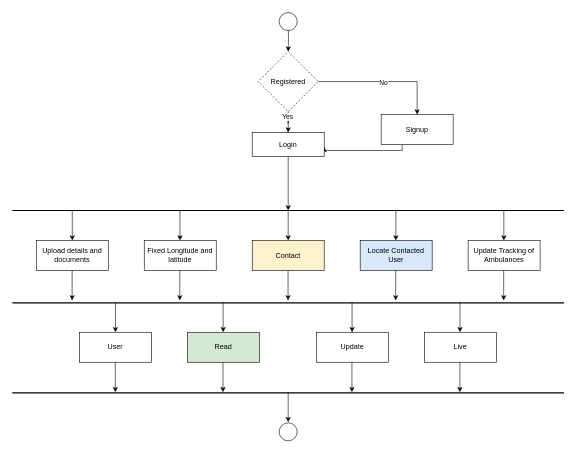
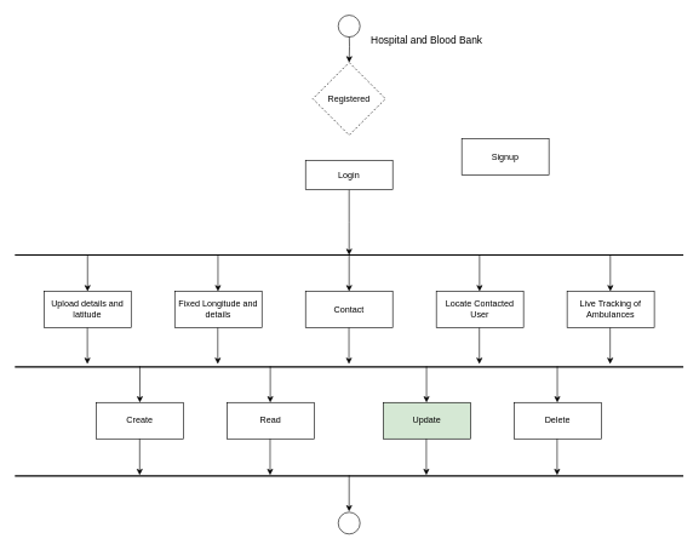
  <mxCell id="0" />
  <mxCell id="1" parent="0" />
  <mxCell id="2" value="" style="edgeStyle=orthogonalEdgeStyle;rounded=0;orthogonalLoop=1;jettySize=auto;html=1;" parent="1" target="7" edge="1"><mxGeometry relative="1" as="geometry"><mxPoint x="480" y="40" as="sourcePoint" /></mxGeometry></mxCell>
- <mxCell id="3" value="" style="edgeStyle=orthogonalEdgeStyle;rounded=0;orthogonalLoop=1;jettySize=auto;html=1;" parent="1" source="7" target="9" edge="1"><mxGeometry relative="1" as="geometry" /></mxCell>
- <mxCell id="4" value="No" style="edgeLabel;html=1;align=center;verticalAlign=middle;resizable=0;points=[];" parent="3" vertex="1" connectable="0"><mxGeometry x="-0.015" y="-1" relative="1" as="geometry"><mxPoint as="offset" /></mxGeometry></mxCell>
- <mxCell id="5" style="edgeStyle=orthogonalEdgeStyle;rounded=0;orthogonalLoop=1;jettySize=auto;html=1;entryX=0.5;entryY=0;entryDx=0;entryDy=0;" parent="1" source="7" target="11" edge="1"><mxGeometry relative="1" as="geometry" /></mxCell>
- <mxCell id="6" value="Yes" style="edgeLabel;html=1;align=center;verticalAlign=middle;resizable=0;points=[];" parent="5" vertex="1" connectable="0"><mxGeometry x="-0.664" y="-2" relative="1" as="geometry"><mxPoint as="offset" /></mxGeometry></mxCell>
  <mxCell id="7" value="Registered" style="rhombus;whiteSpace=wrap;html=1;dashed=1;" parent="1" vertex="1"><mxGeometry x="430" y="85" width="100" height="100" as="geometry" /></mxCell>
- <mxCell id="8" style="edgeStyle=orthogonalEdgeStyle;rounded=0;orthogonalLoop=1;jettySize=auto;html=1;entryX=1;entryY=0.6;entryDx=0;entryDy=0;entryPerimeter=0;" parent="1" source="9" target="11" edge="1"><mxGeometry relative="1" as="geometry"><mxPoint x="670" y="250" as="targetPoint" /><Array as="points"><mxPoint x="670" y="250" /></Array></mxGeometry></mxCell>
  <mxCell id="9" value="Signup" style="rounded=0;whiteSpace=wrap;html=1;" parent="1" vertex="1"><mxGeometry x="635" y="190" width="120" height="50" as="geometry" /></mxCell>
  <mxCell id="10" value="" style="edgeStyle=orthogonalEdgeStyle;rounded=0;orthogonalLoop=1;jettySize=auto;html=1;" parent="1" source="11" edge="1"><mxGeometry relative="1" as="geometry"><mxPoint x="480" y="350" as="targetPoint" /></mxGeometry></mxCell>
  <mxCell id="11" value="Login" style="rounded=0;whiteSpace=wrap;html=1;" parent="1" vertex="1"><mxGeometry x="420" y="220" width="120" height="40" as="geometry" /></mxCell>
- <mxCell id="12" value="Fixed Longitude and latitude" style="rounded=0;whiteSpace=wrap;html=1;" parent="1" vertex="1"><mxGeometry x="240" y="400" width="120" height="50" as="geometry" /></mxCell>
- <mxCell id="13" value="Contact" style="rounded=0;whiteSpace=wrap;html=1;fillColor=#fff2cc;" parent="1" vertex="1"><mxGeometry x="420" y="400" width="120" height="50" as="geometry" /></mxCell>
- <mxCell id="14" value="Upload details and documents" style="rounded=0;whiteSpace=wrap;html=1;" parent="1" vertex="1"><mxGeometry x="60" y="400" width="120" height="50" as="geometry" /></mxCell>
- <mxCell id="15" value="Update Tracking of Ambulances" style="rounded=0;whiteSpace=wrap;html=1;" parent="1" vertex="1"><mxGeometry x="780" y="400" width="120" height="50" as="geometry" /></mxCell>
- <mxCell id="16" value="Locate Contacted User" style="rounded=0;whiteSpace=wrap;html=1;fillColor=#dae8fc;" parent="1" vertex="1"><mxGeometry x="600" y="400" width="120" height="50" as="geometry" /></mxCell>
+ <mxCell id="12" value="Fixed Longitude and details" style="rounded=0;whiteSpace=wrap;html=1;" parent="1" vertex="1"><mxGeometry x="240" y="400" width="120" height="50" as="geometry" /></mxCell>
+ <mxCell id="13" value="Contact" style="rounded=0;whiteSpace=wrap;html=1;" parent="1" vertex="1"><mxGeometry x="420" y="400" width="120" height="50" as="geometry" /></mxCell>
+ <mxCell id="14" value="Upload details and latitude" style="rounded=0;whiteSpace=wrap;html=1;" parent="1" vertex="1"><mxGeometry x="60" y="400" width="120" height="50" as="geometry" /></mxCell>
+ <mxCell id="15" value="Live Tracking of Ambulances" style="rounded=0;whiteSpace=wrap;html=1;" parent="1" vertex="1"><mxGeometry x="780" y="400" width="120" height="50" as="geometry" /></mxCell>
+ <mxCell id="16" value="Locate Contacted User" style="rounded=0;whiteSpace=wrap;html=1;" parent="1" vertex="1"><mxGeometry x="600" y="400" width="120" height="50" as="geometry" /></mxCell>
  <mxCell id="17" value="" style="ellipse;whiteSpace=wrap;html=1;aspect=fixed;" vertex="1" parent="1"><mxGeometry x="465" y="20" width="30" height="30" as="geometry" /></mxCell>
  <mxCell id="18" value="" style="endArrow=none;html=1;rounded=0;fontStyle=1;startSize=15;strokeColor=default;strokeWidth=2;" edge="1" parent="1"><mxGeometry width="50" height="50" relative="1" as="geometry"><mxPoint x="20" y="350" as="sourcePoint" /><mxPoint x="940" y="350" as="targetPoint" /></mxGeometry></mxCell>
  <mxCell id="19" value="" style="endArrow=none;html=1;rounded=0;fontStyle=1;startSize=15;strokeColor=default;strokeWidth=2;" edge="1" parent="1"><mxGeometry width="50" height="50" relative="1" as="geometry"><mxPoint x="20" y="504" as="sourcePoint" /><mxPoint x="940" y="504" as="targetPoint" /></mxGeometry></mxCell>
  <mxCell id="20" value="" style="endArrow=classic;html=1;rounded=0;" edge="1" parent="1" target="14"><mxGeometry width="50" height="50" relative="1" as="geometry"><mxPoint x="120" y="350" as="sourcePoint" /><mxPoint x="450" y="490" as="targetPoint" /></mxGeometry></mxCell>
  <mxCell id="21" value="" style="endArrow=classic;html=1;rounded=0;" edge="1" parent="1"><mxGeometry width="50" height="50" relative="1" as="geometry"><mxPoint x="299.5" y="350" as="sourcePoint" /><mxPoint x="299.5" y="400" as="targetPoint" /></mxGeometry></mxCell>
  <mxCell id="22" value="" style="endArrow=classic;html=1;rounded=0;" edge="1" parent="1"><mxGeometry width="50" height="50" relative="1" as="geometry"><mxPoint x="480" y="350" as="sourcePoint" /><mxPoint x="480" y="400" as="targetPoint" /></mxGeometry></mxCell>
  <mxCell id="23" value="" style="endArrow=classic;html=1;rounded=0;" edge="1" parent="1"><mxGeometry width="50" height="50" relative="1" as="geometry"><mxPoint x="659.5" y="350" as="sourcePoint" /><mxPoint x="659.5" y="400" as="targetPoint" /></mxGeometry></mxCell>
  <mxCell id="24" value="" style="endArrow=classic;html=1;rounded=0;" edge="1" parent="1"><mxGeometry width="50" height="50" relative="1" as="geometry"><mxPoint x="839.5" y="350" as="sourcePoint" /><mxPoint x="839.5" y="400" as="targetPoint" /></mxGeometry></mxCell>
  <mxCell id="25" value="" style="endArrow=classic;html=1;rounded=0;" edge="1" parent="1"><mxGeometry width="50" height="50" relative="1" as="geometry"><mxPoint x="119.75" y="450" as="sourcePoint" /><mxPoint x="119.75" y="500" as="targetPoint" /></mxGeometry></mxCell>
  <mxCell id="26" value="" style="endArrow=classic;html=1;rounded=0;" edge="1" parent="1"><mxGeometry width="50" height="50" relative="1" as="geometry"><mxPoint x="299.25" y="450" as="sourcePoint" /><mxPoint x="299.25" y="500" as="targetPoint" /></mxGeometry></mxCell>
  <mxCell id="27" value="" style="endArrow=classic;html=1;rounded=0;" edge="1" parent="1"><mxGeometry width="50" height="50" relative="1" as="geometry"><mxPoint x="479.75" y="450" as="sourcePoint" /><mxPoint x="479.75" y="500" as="targetPoint" /></mxGeometry></mxCell>
  <mxCell id="28" value="" style="endArrow=classic;html=1;rounded=0;" edge="1" parent="1"><mxGeometry width="50" height="50" relative="1" as="geometry"><mxPoint x="659.25" y="450" as="sourcePoint" /><mxPoint x="659.25" y="500" as="targetPoint" /></mxGeometry></mxCell>
  <mxCell id="29" value="" style="endArrow=classic;html=1;rounded=0;" edge="1" parent="1"><mxGeometry width="50" height="50" relative="1" as="geometry"><mxPoint x="839.25" y="450" as="sourcePoint" /><mxPoint x="839.25" y="500" as="targetPoint" /></mxGeometry></mxCell>
  <mxCell id="30" value="" style="endArrow=classic;html=1;rounded=0;" edge="1" parent="1"><mxGeometry width="50" height="50" relative="1" as="geometry"><mxPoint x="480" y="653" as="sourcePoint" /><mxPoint x="480" y="703" as="targetPoint" /></mxGeometry></mxCell>
  <mxCell id="31" value="" style="ellipse;whiteSpace=wrap;html=1;aspect=fixed;" vertex="1" parent="1"><mxGeometry x="465" y="704" width="30" height="30" as="geometry" /></mxCell>
- <mxCell id="33" value="Read" style="rounded=0;whiteSpace=wrap;html=1;fillColor=#d5e8d4;" vertex="1" parent="1"><mxGeometry x="312" y="553" width="120" height="50" as="geometry" /></mxCell>
- <mxCell id="34" value="User" style="rounded=0;whiteSpace=wrap;html=1;" vertex="1" parent="1"><mxGeometry x="132" y="553" width="120" height="50" as="geometry" /></mxCell>
- <mxCell id="35" value="Live" style="rounded=0;whiteSpace=wrap;html=1;" vertex="1" parent="1"><mxGeometry x="707" y="553" width="120" height="50" as="geometry" /></mxCell>
- <mxCell id="36" value="Update" style="rounded=0;whiteSpace=wrap;html=1;" vertex="1" parent="1"><mxGeometry x="527" y="553" width="120" height="50" as="geometry" /></mxCell>
+ <mxCell id="32" value="&lt;font style=&quot;font-size: 14px;&quot;&gt;Hospital and Blood Bank&lt;/font&gt;" style="text;html=1;align=center;verticalAlign=middle;whiteSpace=wrap;rounded=0;" vertex="1" parent="1"><mxGeometry x="504" y="40" width="166" height="30" as="geometry" /></mxCell>
+ <mxCell id="33" value="Read" style="rounded=0;whiteSpace=wrap;html=1;" vertex="1" parent="1"><mxGeometry x="312" y="553" width="120" height="50" as="geometry" /></mxCell>
+ <mxCell id="34" value="Create" style="rounded=0;whiteSpace=wrap;html=1;" vertex="1" parent="1"><mxGeometry x="132" y="553" width="120" height="50" as="geometry" /></mxCell>
+ <mxCell id="35" value="Delete" style="rounded=0;whiteSpace=wrap;html=1;" vertex="1" parent="1"><mxGeometry x="707" y="553" width="120" height="50" as="geometry" /></mxCell>
+ <mxCell id="36" value="Update" style="rounded=0;whiteSpace=wrap;html=1;fillColor=#d5e8d4;" vertex="1" parent="1"><mxGeometry x="527" y="553" width="120" height="50" as="geometry" /></mxCell>
  <mxCell id="37" value="" style="endArrow=none;html=1;rounded=0;fontStyle=1;startSize=15;strokeColor=default;strokeWidth=2;" edge="1" parent="1"><mxGeometry width="50" height="50" relative="1" as="geometry"><mxPoint x="20" y="654" as="sourcePoint" /><mxPoint x="940" y="654" as="targetPoint" /></mxGeometry></mxCell>
  <mxCell id="38" value="" style="endArrow=classic;html=1;rounded=0;" edge="1" parent="1" target="34"><mxGeometry width="50" height="50" relative="1" as="geometry"><mxPoint x="192" y="503" as="sourcePoint" /><mxPoint x="522" y="643" as="targetPoint" /></mxGeometry></mxCell>
  <mxCell id="39" value="" style="endArrow=classic;html=1;rounded=0;" edge="1" parent="1"><mxGeometry width="50" height="50" relative="1" as="geometry"><mxPoint x="371.5" y="503" as="sourcePoint" /><mxPoint x="371.5" y="553" as="targetPoint" /></mxGeometry></mxCell>
  <mxCell id="40" value="" style="endArrow=classic;html=1;rounded=0;" edge="1" parent="1"><mxGeometry width="50" height="50" relative="1" as="geometry"><mxPoint x="586.5" y="503" as="sourcePoint" /><mxPoint x="586.5" y="553" as="targetPoint" /></mxGeometry></mxCell>
  <mxCell id="41" value="" style="endArrow=classic;html=1;rounded=0;" edge="1" parent="1"><mxGeometry width="50" height="50" relative="1" as="geometry"><mxPoint x="766.5" y="503" as="sourcePoint" /><mxPoint x="766.5" y="553" as="targetPoint" /></mxGeometry></mxCell>
  <mxCell id="42" value="" style="endArrow=classic;html=1;rounded=0;" edge="1" parent="1"><mxGeometry width="50" height="50" relative="1" as="geometry"><mxPoint x="191.75" y="603" as="sourcePoint" /><mxPoint x="191.75" y="653" as="targetPoint" /></mxGeometry></mxCell>
  <mxCell id="43" value="" style="endArrow=classic;html=1;rounded=0;" edge="1" parent="1"><mxGeometry width="50" height="50" relative="1" as="geometry"><mxPoint x="371.25" y="603" as="sourcePoint" /><mxPoint x="371.25" y="653" as="targetPoint" /></mxGeometry></mxCell>
  <mxCell id="44" value="" style="endArrow=classic;html=1;rounded=0;" edge="1" parent="1"><mxGeometry width="50" height="50" relative="1" as="geometry"><mxPoint x="586.25" y="603" as="sourcePoint" /><mxPoint x="586.25" y="653" as="targetPoint" /></mxGeometry></mxCell>
  <mxCell id="45" value="" style="endArrow=classic;html=1;rounded=0;" edge="1" parent="1"><mxGeometry width="50" height="50" relative="1" as="geometry"><mxPoint x="766.25" y="603" as="sourcePoint" /><mxPoint x="766.25" y="653" as="targetPoint" /></mxGeometry></mxCell>
